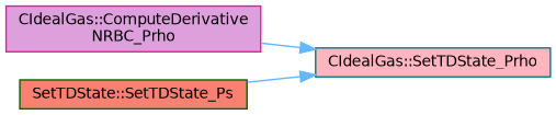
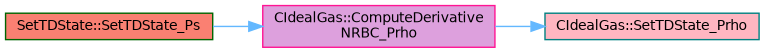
  digraph {
    rankdir=RL
    node [fontname=Helvetica fontsize=10 shape=box style=filled]
    edge [color=steelblue1 dir=back fontname=Helvetica fontsize=10 labelfontname=Helvetica labelfontsize=10 style=solid]
    n1 [color=teal fillcolor=lightpink fontcolor=black height=0.2 label="CIdealGas::SetTDState_Prho" width=0.4]
    n2 [color=deeppink fillcolor=plum height=0.2 label="CIdealGas::ComputeDerivative\lNRBC_Prho" width=0.4]
    n3 [color=darkgreen fillcolor=salmon height=0.2 label="SetTDState::SetTDState_Ps" width=0.4]
    n1 -> n2
-   n1 -> n3
+   n2 -> n3
  }
